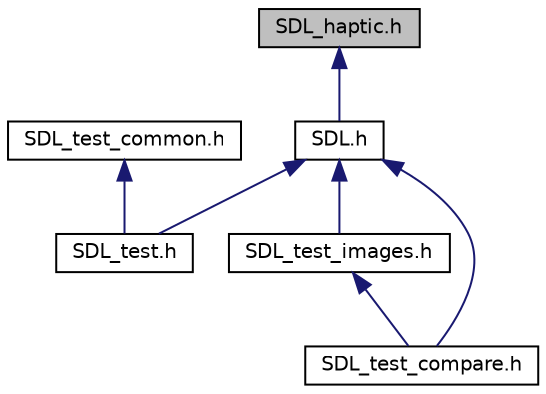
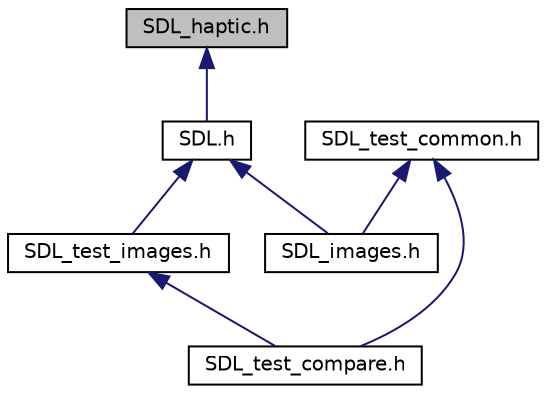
  digraph {
    fontname="DejaVu Sans"
    node [color=black fillcolor=white fontname="DejaVu Sans" fontsize=10 shape=record style=filled]
    edge [color=midnightblue dir=back fontname="DejaVu Sans" fontsize=10 labelfontname=FreeSans labelfontsize=10 style=solid]
    n1 [fillcolor=grey75 fontcolor=black height=0.2 label="SDL_haptic.h" width=0.4]
    n2 [height=0.2 label="SDL.h" width=0.4]
-   n3 [height=0.2 label="SDL_test.h" width=0.4]
+   n3 [height=0.2 label="SDL_images.h" width=0.4]
    n4 [height=0.2 label="SDL_test_images.h" width=0.4]
    n5 [height=0.2 label="SDL_test_compare.h" width=0.4]
    n6 [height=0.2 label="SDL_test_common.h" width=0.4]
    n1 -> n2
    n2 -> n3
    n2 -> n4
-   n2 -> n5
+   n6 -> n5
    n4 -> n5
    n6 -> n3
  }
